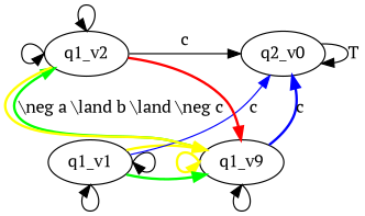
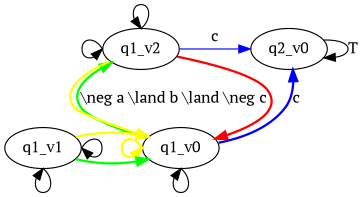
  digraph {
    fontname="PT Serif"
    node [fontname="PT Serif"]
    edge [fontname="PT Serif"]
-   q1_v0 [texlbl="($x_0$, $(0,0)^T$)" label=q1_v9]
+   q1_v0 [texlbl="($x_0$, $(0,0)^T$)"]
    q1_v1 [texlbl="($x_0$, $(1,0)^T$)"]
    q1_v2 [texlbl="($x_0$, $(0,1)^T$)"]
    q2_v0 [texlbl="($x_1$, $(*,*)^T$)"]
    subgraph sub_1 {
      rank=same
      q1_v0
      q1_v1
    }
    subgraph sub_2 {
      rank=min
      q1_v2
      q2_v0
    }
    q1_v0 -> q1_v0 [headport=s tailport=s texlbl="$\neg a \land \neg b \land \neg c$"]
    q1_v0 -> q1_v0 [color=yellow headport=w style=bold tailport=w texlbl="$a \land b \land \neg c$"]
    q1_v0 -> q1_v2 [color=green label="\\neg a \\land b \\land \\neg c" style=bold]
    q1_v0 -> q2_v0 [color=blue label=c style=bold]
    q1_v1 -> q1_v0 [color=green style=bold texlbl="$\neg a \land b \land \neg c$"]
    q1_v1 -> q1_v0 [color=yellow style=bold texlbl="$a \land b \land \neg c$"]
    q1_v1 -> q1_v1 [headport=s tailport=s texlbl="$a \land \neg b \land \neg c$"]
    q1_v1 -> q1_v1 [headport=e tailport=e texlbl="$\neg a \land \neg b \land \neg c$"]
-   q1_v1 -> q2_v0 [color=blue label=c]
    q1_v2 -> q1_v0 [color=red style=bold texlbl="$a \land \neg b \land \neg c$"]
    q1_v2 -> q1_v0 [color=yellow style=bold texlbl="$a \land b \land \neg c$"]
    q1_v2 -> q1_v2 [headport=w tailport=w texlbl="$\neg a \land \neg b \land \neg c$"]
    q1_v2 -> q1_v2 [headport=n tailport=n texlbl="$\neg a \land b \land \neg c$"]
-   q1_v2 -> q2_v0 [color=black label=c labelfloat=true]
+   q1_v2 -> q2_v0 [color=blue label=c labelfloat=true]
    q2_v0 -> q2_v0 [label=T]
  }
